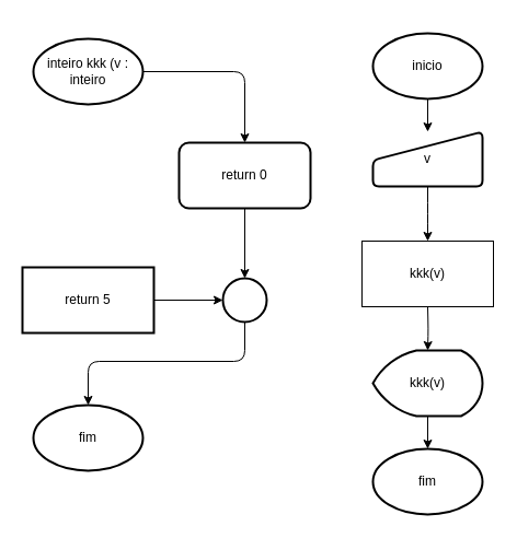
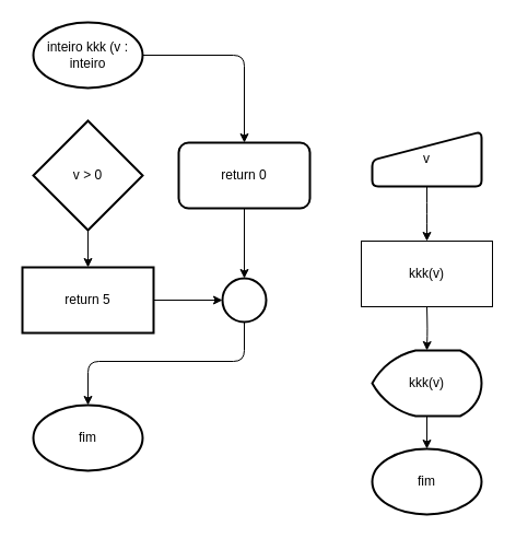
  <mxCell id="0" />
  <mxCell id="1" parent="0" />
- <mxCell id="2" value="" style="edgeStyle=orthogonalEdgeStyle;html=1;" edge="1" parent="1" source="3" target="5"><mxGeometry relative="1" as="geometry" /></mxCell>
- <mxCell id="3" value="inicio" style="strokeWidth=2;html=1;shape=mxgraph.flowchart.start_1;whiteSpace=wrap;" vertex="1" parent="1"><mxGeometry x="340" y="30" width="100" height="60" as="geometry" /></mxCell>
  <mxCell id="4" value="" style="edgeStyle=orthogonalEdgeStyle;html=1;" edge="1" parent="1" source="5"><mxGeometry relative="1" as="geometry"><mxPoint x="390" y="220" as="targetPoint" /></mxGeometry></mxCell>
  <mxCell id="5" value="v" style="html=1;strokeWidth=2;shape=manualInput;whiteSpace=wrap;rounded=1;size=26;arcSize=11;" vertex="1" parent="1"><mxGeometry x="340" y="120" width="100" height="50" as="geometry" /></mxCell>
  <mxCell id="6" value="" style="edgeStyle=orthogonalEdgeStyle;html=1;" edge="1" parent="1" source="7" target="9"><mxGeometry relative="1" as="geometry" /></mxCell>
  <mxCell id="7" value="kkk(v)" style="strokeWidth=2;html=1;shape=mxgraph.flowchart.display;whiteSpace=wrap;" vertex="1" parent="1"><mxGeometry x="340" y="320" width="100" height="60" as="geometry" /></mxCell>
  <mxCell id="8" value="" style="edgeStyle=orthogonalEdgeStyle;html=1;" edge="1" parent="1" target="7"><mxGeometry relative="1" as="geometry"><mxPoint x="390" y="280" as="sourcePoint" /></mxGeometry></mxCell>
  <mxCell id="9" value="fim" style="strokeWidth=2;html=1;shape=mxgraph.flowchart.start_1;whiteSpace=wrap;" vertex="1" parent="1"><mxGeometry x="340" y="410" width="100" height="60" as="geometry" /></mxCell>
  <mxCell id="10" value="" style="edgeStyle=orthogonalEdgeStyle;html=1;" edge="1" parent="1" source="11" target="19"><mxGeometry relative="1" as="geometry" /></mxCell>
- <mxCell id="11" value="inteiro kkk (v : inteiro" style="strokeWidth=2;html=1;shape=mxgraph.flowchart.start_1;whiteSpace=wrap;" vertex="1" parent="1"><mxGeometry x="30" y="35" width="100" height="60" as="geometry" /></mxCell>
+ <mxCell id="11" value="inteiro kkk (v : inteiro" style="strokeWidth=2;html=1;shape=mxgraph.flowchart.start_1;whiteSpace=wrap;" vertex="1" parent="1"><mxGeometry x="30" y="20" width="100" height="60" as="geometry" /></mxCell>
  <mxCell id="12" value="fim" style="strokeWidth=2;html=1;shape=mxgraph.flowchart.start_1;whiteSpace=wrap;" vertex="1" parent="1"><mxGeometry x="30" y="370" width="100" height="60" as="geometry" /></mxCell>
  <mxCell id="13" value="kkk(v)" style="whiteSpace=wrap;html=1;" vertex="1" parent="1"><mxGeometry x="330" y="220" width="120" height="60" as="geometry" /></mxCell>
+ <mxCell id="14" value="" style="edgeStyle=orthogonalEdgeStyle;html=1;" edge="1" parent="1" source="15" target="17"><mxGeometry relative="1" as="geometry" /></mxCell>
+ <mxCell id="15" value="v &amp;gt; 0" style="strokeWidth=2;html=1;shape=mxgraph.flowchart.decision;whiteSpace=wrap;" vertex="1" parent="1"><mxGeometry x="30" y="110" width="100" height="100" as="geometry" /></mxCell>
  <mxCell id="16" value="" style="edgeStyle=orthogonalEdgeStyle;html=1;" edge="1" parent="1" source="17" target="21"><mxGeometry relative="1" as="geometry" /></mxCell>
  <mxCell id="17" value="return 5" style="whiteSpace=wrap;html=1;strokeWidth=2;" vertex="1" parent="1"><mxGeometry x="20" y="244" width="120" height="60" as="geometry" /></mxCell>
  <mxCell id="18" value="" style="edgeStyle=orthogonalEdgeStyle;html=1;" edge="1" parent="1" source="19" target="21"><mxGeometry relative="1" as="geometry" /></mxCell>
  <mxCell id="19" value="return 0" style="whiteSpace=wrap;html=1;strokeWidth=2;rounded=1;" vertex="1" parent="1"><mxGeometry x="163" y="130" width="120" height="60" as="geometry" /></mxCell>
  <mxCell id="20" style="edgeStyle=orthogonalEdgeStyle;html=1;entryX=0.5;entryY=0;entryDx=0;entryDy=0;entryPerimeter=0;" edge="1" parent="1" source="21" target="12"><mxGeometry relative="1" as="geometry"><Array as="points"><mxPoint x="223" y="330" /><mxPoint x="80" y="330" /></Array></mxGeometry></mxCell>
  <mxCell id="21" value="" style="ellipse;whiteSpace=wrap;html=1;strokeWidth=2;" vertex="1" parent="1"><mxGeometry x="203" y="254" width="40" height="40" as="geometry" /></mxCell>
